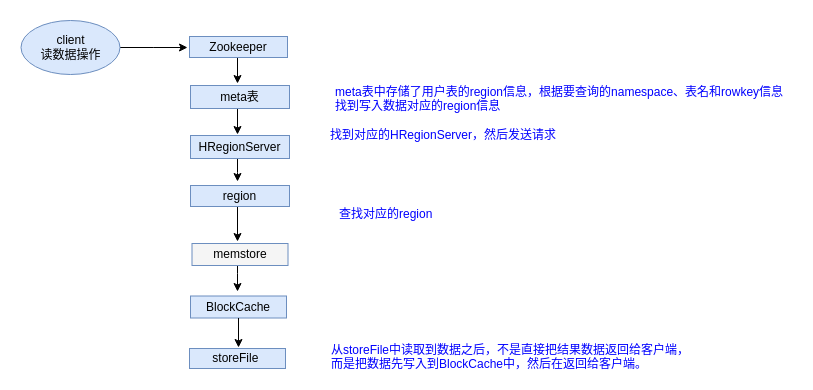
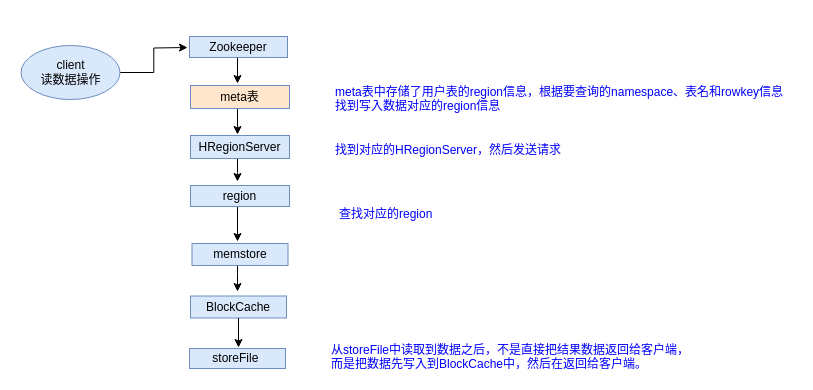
  <mxCell id="0" />
  <mxCell id="1" parent="0" />
  <mxCell id="2" value="" style="edgeStyle=orthogonalEdgeStyle;rounded=0;orthogonalLoop=1;jettySize=auto;html=1;" edge="1" parent="1" source="3"><mxGeometry relative="1" as="geometry"><mxPoint x="187" y="47" as="targetPoint" /></mxGeometry></mxCell>
- <mxCell id="3" value="client&lt;br&gt;读数据操作" style="ellipse;whiteSpace=wrap;html=1;fillColor=#dae8fc;strokeColor=#6c8ebf;" vertex="1" parent="1"><mxGeometry x="20.5" y="20" width="99" height="54" as="geometry" /></mxCell>
+ <mxCell id="3" value="client&lt;br&gt;读数据操作" style="ellipse;whiteSpace=wrap;html=1;fillColor=#dae8fc;strokeColor=#6c8ebf;" vertex="1" parent="1"><mxGeometry x="20.5" y="45" width="99" height="54" as="geometry" /></mxCell>
  <mxCell id="4" value="" style="edgeStyle=orthogonalEdgeStyle;rounded=0;orthogonalLoop=1;jettySize=auto;html=1;" edge="1" parent="1" source="5"><mxGeometry relative="1" as="geometry"><mxPoint x="237" y="83" as="targetPoint" /><Array as="points"><mxPoint x="237" y="83" /><mxPoint x="237" y="83" /></Array></mxGeometry></mxCell>
  <mxCell id="5" value="Zookeeper" style="rounded=0;whiteSpace=wrap;html=1;fillColor=#dae8fc;strokeColor=#6c8ebf;" vertex="1" parent="1"><mxGeometry x="189" y="36" width="98" height="21" as="geometry" /></mxCell>
  <mxCell id="6" value="" style="edgeStyle=orthogonalEdgeStyle;rounded=0;orthogonalLoop=1;jettySize=auto;html=1;" edge="1" parent="1" source="7"><mxGeometry relative="1" as="geometry"><mxPoint x="237" y="134" as="targetPoint" /><Array as="points"><mxPoint x="237" y="134" /><mxPoint x="237" y="134" /></Array></mxGeometry></mxCell>
- <mxCell id="7" value="meta表" style="rounded=0;whiteSpace=wrap;html=1;fillColor=#dae8fc;strokeColor=#6c8ebf;" vertex="1" parent="1"><mxGeometry x="190" y="85" width="99" height="23" as="geometry" /></mxCell>
+ <mxCell id="7" value="meta表" style="rounded=0;whiteSpace=wrap;html=1;fillColor=#ffe6cc;strokeColor=#6c8ebf;" vertex="1" parent="1"><mxGeometry x="190" y="85" width="99" height="23" as="geometry" /></mxCell>
  <mxCell id="8" value="" style="edgeStyle=orthogonalEdgeStyle;rounded=0;orthogonalLoop=1;jettySize=auto;html=1;" edge="1" parent="1" source="9"><mxGeometry relative="1" as="geometry"><mxPoint x="237" y="181" as="targetPoint" /><Array as="points"><mxPoint x="237" y="172" /><mxPoint x="237" y="172" /></Array></mxGeometry></mxCell>
  <mxCell id="9" value="HRegionServer" style="rounded=0;whiteSpace=wrap;html=1;fillColor=#dae8fc;strokeColor=#6c8ebf;" vertex="1" parent="1"><mxGeometry x="190" y="135" width="99" height="23" as="geometry" /></mxCell>
  <mxCell id="10" value="" style="edgeStyle=orthogonalEdgeStyle;rounded=0;orthogonalLoop=1;jettySize=auto;html=1;" edge="1" parent="1" source="11"><mxGeometry relative="1" as="geometry"><mxPoint x="237" y="241" as="targetPoint" /><Array as="points"><mxPoint x="237" y="241" /><mxPoint x="237" y="241" /></Array></mxGeometry></mxCell>
  <mxCell id="11" value="region" style="rounded=0;whiteSpace=wrap;html=1;fillColor=#dae8fc;strokeColor=#6c8ebf;" vertex="1" parent="1"><mxGeometry x="190" y="185" width="99" height="21" as="geometry" /></mxCell>
  <mxCell id="12" value="" style="edgeStyle=orthogonalEdgeStyle;rounded=0;orthogonalLoop=1;jettySize=auto;html=1;" edge="1" parent="1" source="13"><mxGeometry relative="1" as="geometry"><mxPoint x="237" y="291" as="targetPoint" /><Array as="points"><mxPoint x="237" y="273" /><mxPoint x="237" y="273" /></Array></mxGeometry></mxCell>
- <mxCell id="13" value="memstore" style="rounded=0;whiteSpace=wrap;html=1;fillColor=#f5f5f5;strokeColor=#6c8ebf;" vertex="1" parent="1"><mxGeometry x="191.5" y="243" width="96" height="22" as="geometry" /></mxCell>
+ <mxCell id="13" value="memstore" style="rounded=0;whiteSpace=wrap;html=1;fillColor=#dae8fc;strokeColor=#6c8ebf;" vertex="1" parent="1"><mxGeometry x="191.5" y="243" width="96" height="22" as="geometry" /></mxCell>
  <mxCell id="14" value="storeFile&amp;nbsp;" style="rounded=0;whiteSpace=wrap;html=1;fillColor=#dae8fc;strokeColor=#6c8ebf;" vertex="1" parent="1"><mxGeometry x="189" y="348" width="96" height="20" as="geometry" /></mxCell>
  <mxCell id="15" value="&lt;font color=&quot;#0000ff&quot;&gt;meta表中存储了用户表的region信息，根据要查询的namespace、表名和rowkey信息&lt;br&gt;找到写入数据对应的region信息&lt;/font&gt;" style="text;html=1;resizable=0;points=[];autosize=1;align=left;verticalAlign=top;spacingTop=-4;" vertex="1" parent="1"><mxGeometry x="333" y="82" width="458" height="28" as="geometry" /></mxCell>
- <mxCell id="16" value="&lt;font color=&quot;#0000ff&quot;&gt;找到对应的HRegionServer，然后发送请求&lt;/font&gt;" style="text;html=1;resizable=0;points=[];autosize=1;align=left;verticalAlign=top;spacingTop=-4;" vertex="1" parent="1"><mxGeometry x="328" y="124.5" width="236" height="14" as="geometry" /></mxCell>
+ <mxCell id="16" value="&lt;font color=&quot;#0000ff&quot;&gt;找到对应的HRegionServer，然后发送请求&lt;/font&gt;" style="text;html=1;resizable=0;points=[];autosize=1;align=left;verticalAlign=top;spacingTop=-4;" vertex="1" parent="1"><mxGeometry x="333" y="139.5" width="236" height="14" as="geometry" /></mxCell>
  <mxCell id="17" value="&lt;font color=&quot;#0000ff&quot;&gt;查找对应的region&lt;/font&gt;" style="text;html=1;resizable=0;points=[];autosize=1;align=left;verticalAlign=top;spacingTop=-4;" vertex="1" parent="1"><mxGeometry x="337" y="203.5" width="103" height="14" as="geometry" /></mxCell>
  <mxCell id="18" value="BlockCache" style="rounded=0;whiteSpace=wrap;html=1;fillColor=#dae8fc;strokeColor=#6c8ebf;" vertex="1" parent="1"><mxGeometry x="190" y="295.5" width="96" height="22" as="geometry" /></mxCell>
  <mxCell id="19" value="" style="endArrow=classic;html=1;exitX=0.5;exitY=1;exitDx=0;exitDy=0;" edge="1" parent="1" source="18"><mxGeometry width="50" height="50" relative="1" as="geometry"><mxPoint x="225.5" y="341.5" as="sourcePoint" /><mxPoint x="238" y="347" as="targetPoint" /></mxGeometry></mxCell>
  <mxCell id="20" value="&lt;font color=&quot;#0000ff&quot;&gt;从storeFile中读取到数据之后，不是直接把结果数据返回给客户端，&lt;br&gt;而是把数据先写入到BlockCache中，然后在返回给客户端。&lt;/font&gt;" style="text;html=1;resizable=0;points=[];autosize=1;align=left;verticalAlign=top;spacingTop=-4;" vertex="1" parent="1"><mxGeometry x="329" y="340" width="368" height="28" as="geometry" /></mxCell>
